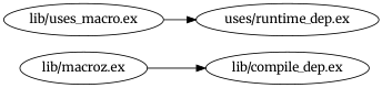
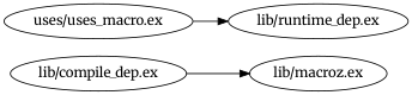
  digraph {
    fontname=Merriweather
    rankdir=LR
    node [fontname=Merriweather]
    edge [fontname=Merriweather]
    "lib/macroz.ex"
    "lib/compile_dep.ex"
-   "lib/uses_macro.ex"
-   "lib/runtime_dep.ex" [label="uses/runtime_dep.ex"]
-   "lib/macroz.ex" -> "lib/compile_dep.ex"
+   "lib/uses_macro.ex" [label="uses/uses_macro.ex"]
+   "lib/runtime_dep.ex"
+   "lib/compile_dep.ex" -> "lib/macroz.ex"
    "lib/uses_macro.ex" -> "lib/runtime_dep.ex"
  }
